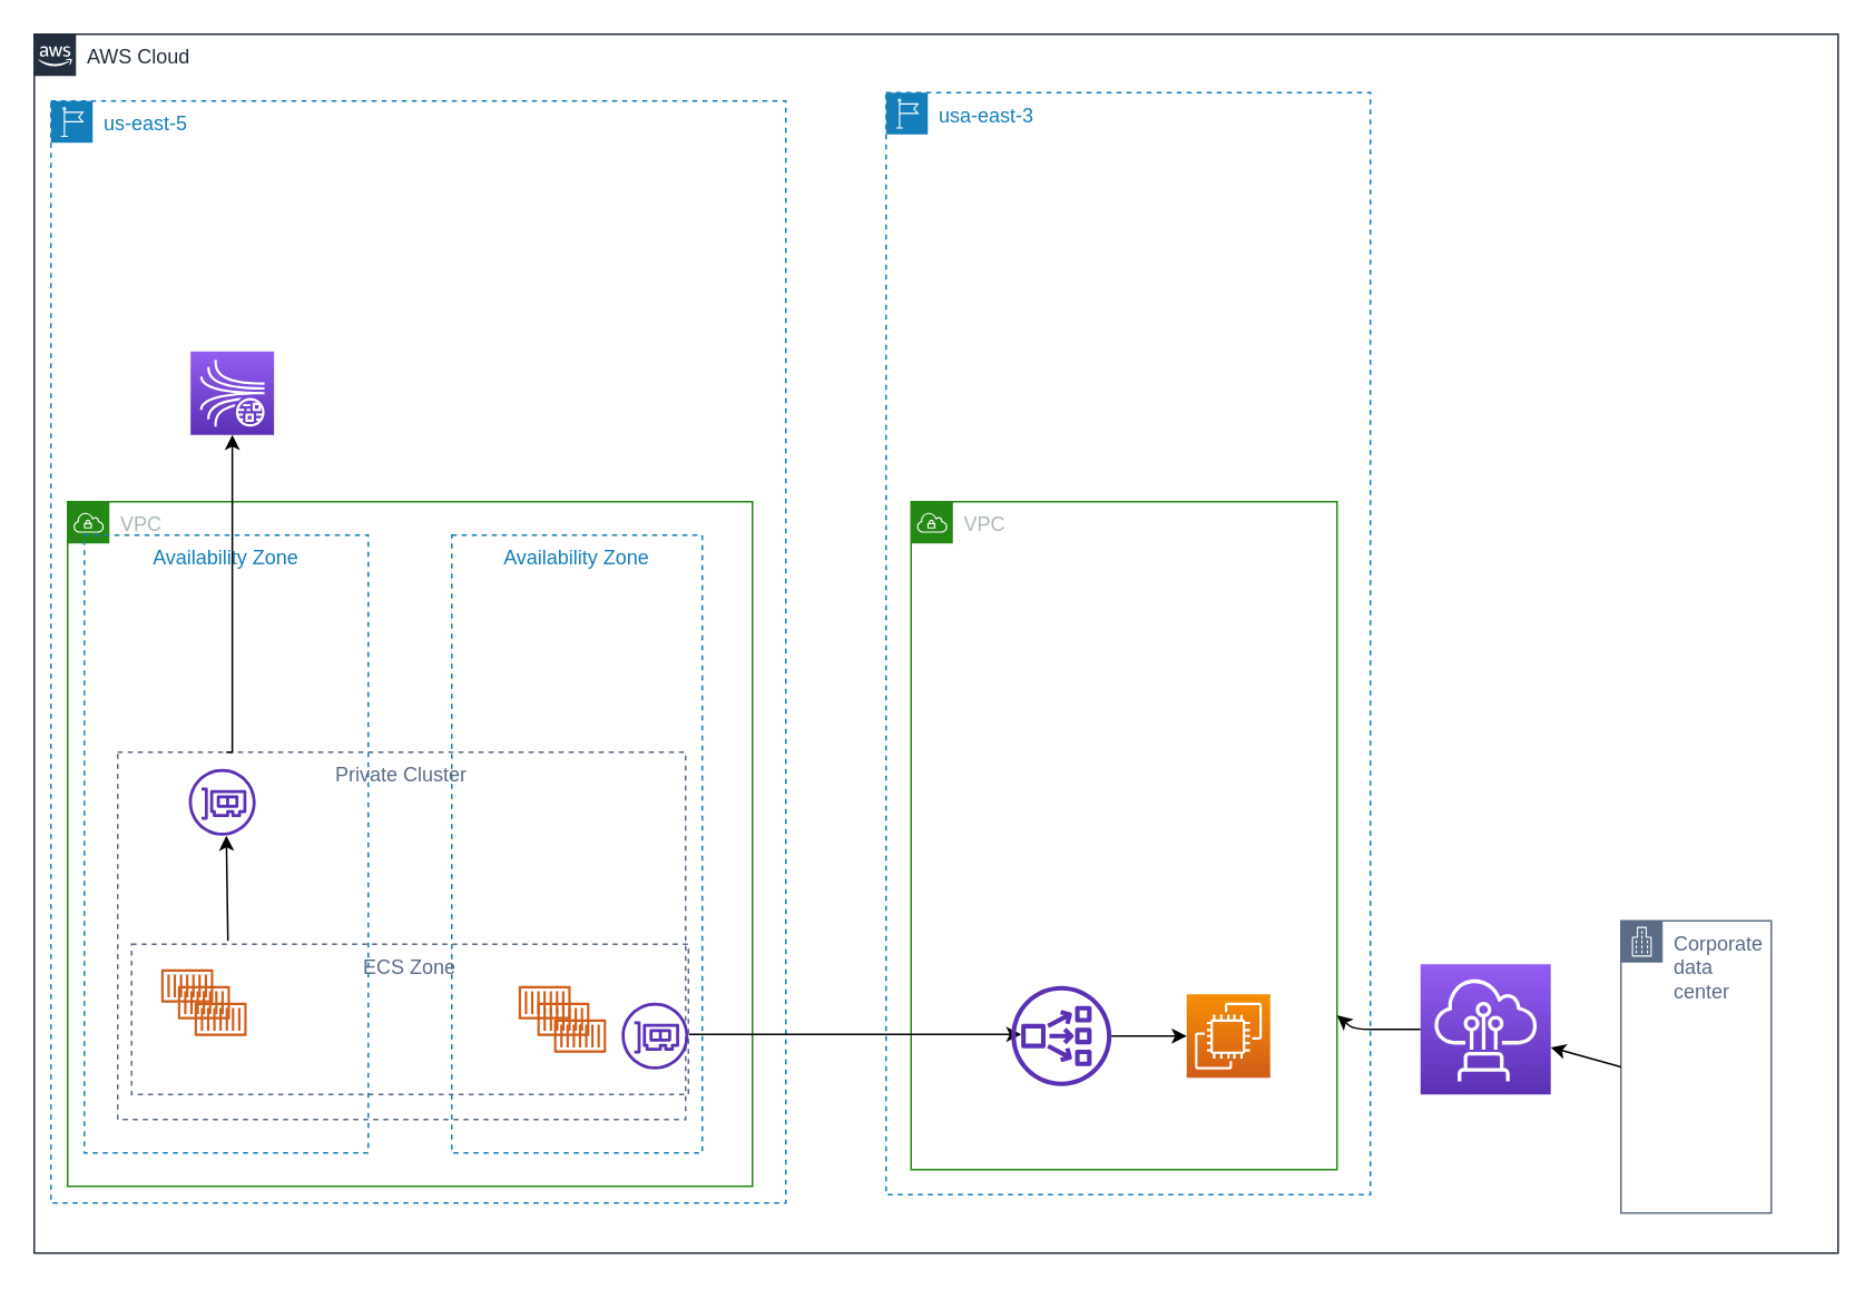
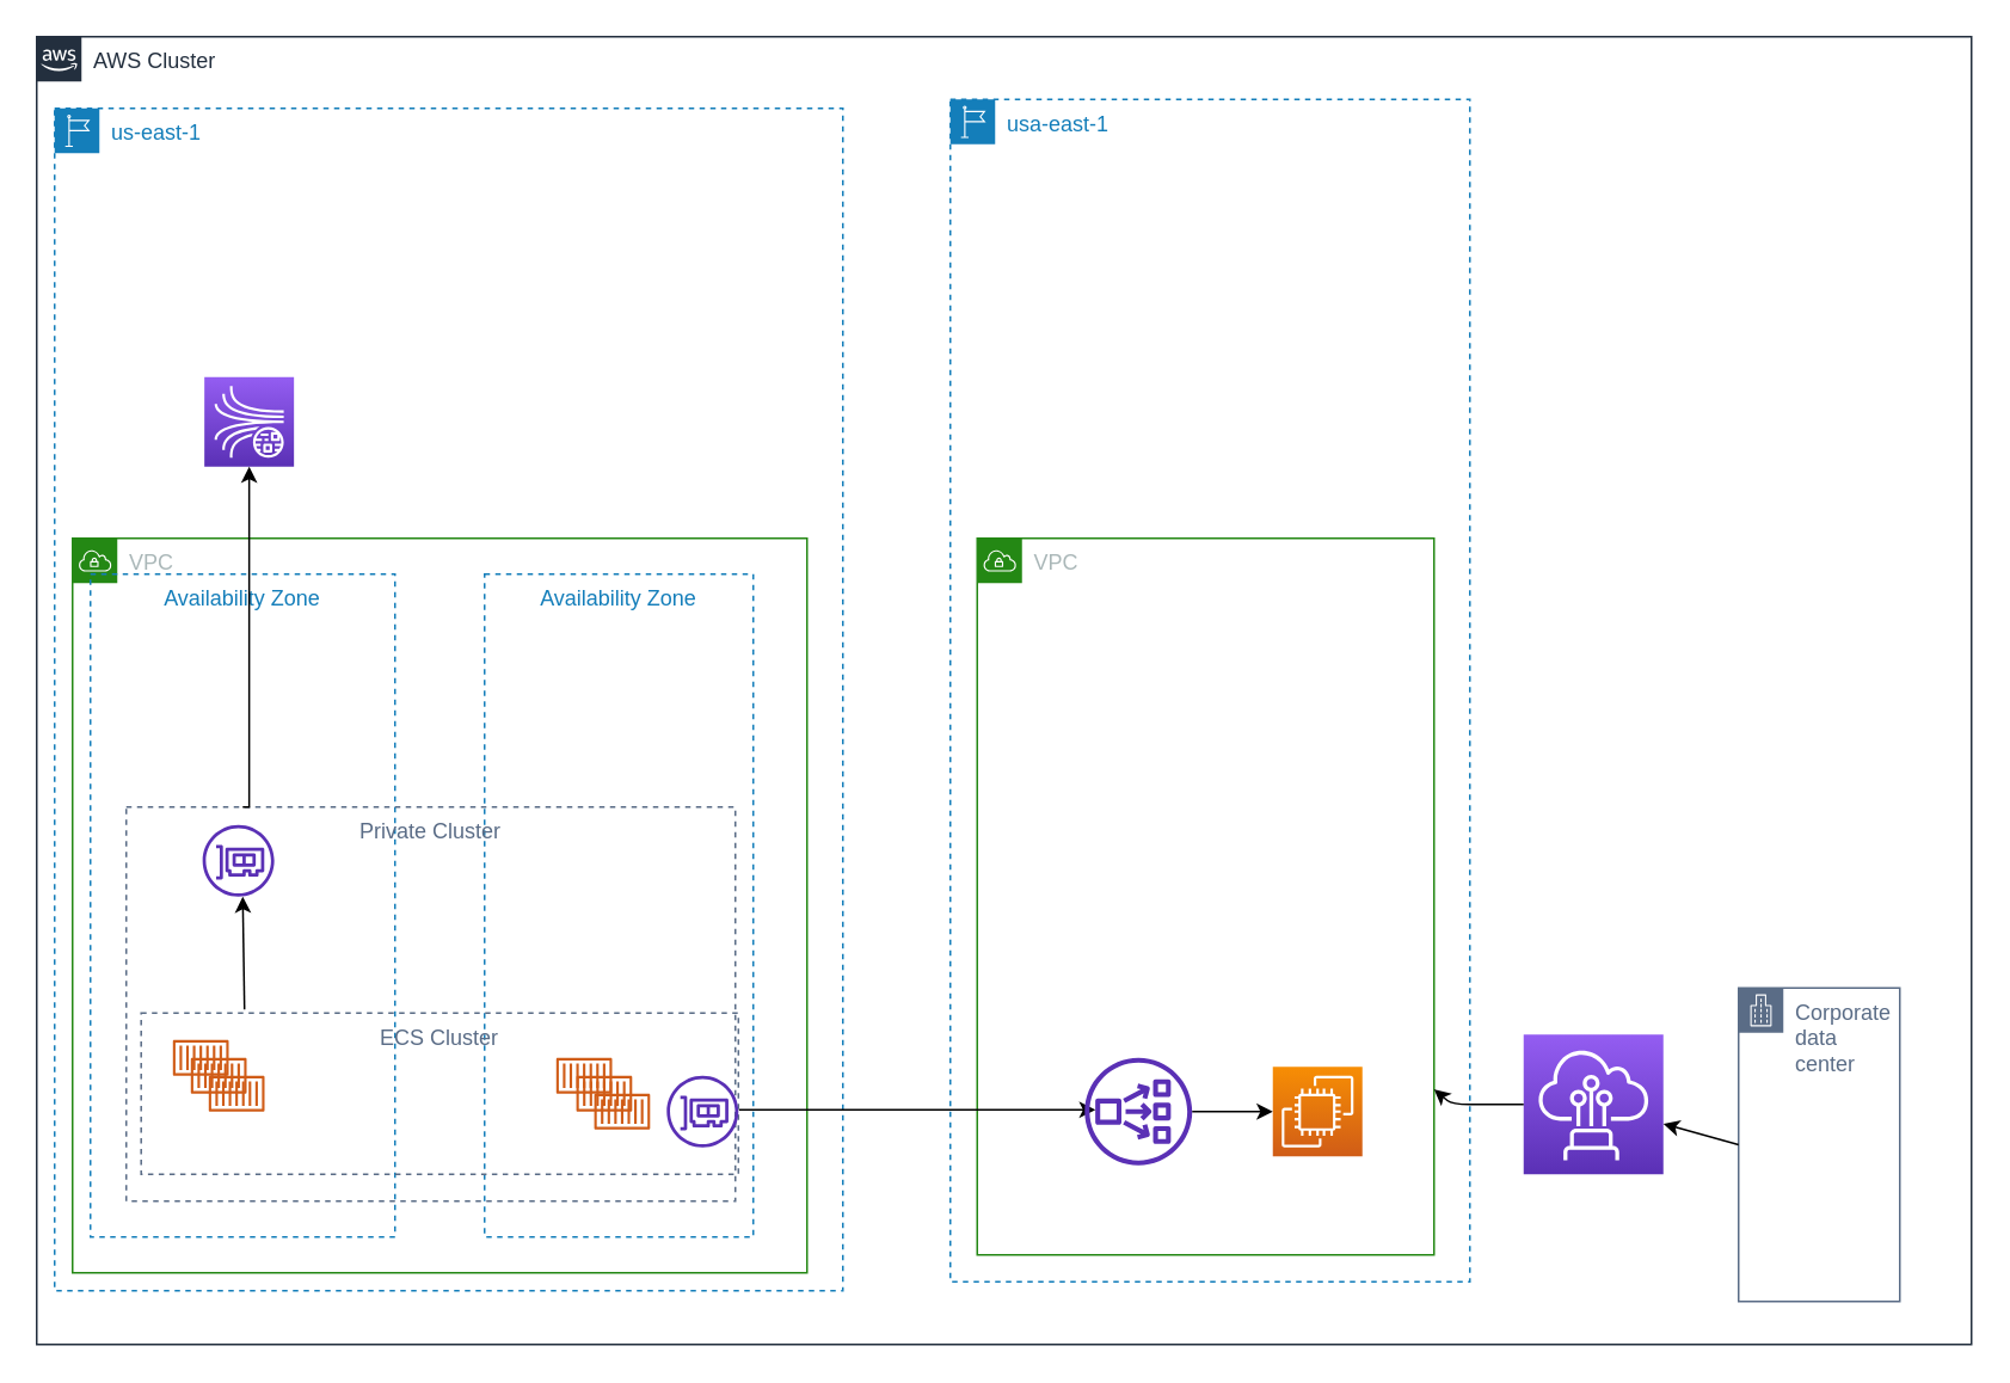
  <mxCell id="0" />
  <mxCell id="1" parent="0" />
- <mxCell id="2" value="AWS Cloud" style="points=[[0,0],[0.25,0],[0.5,0],[0.75,0],[1,0],[1,0.25],[1,0.5],[1,0.75],[1,1],[0.75,1],[0.5,1],[0.25,1],[0,1],[0,0.75],[0,0.5],[0,0.25]];outlineConnect=0;gradientColor=none;html=1;whiteSpace=wrap;fontSize=12;fontStyle=0;shape=mxgraph.aws4.group;grIcon=mxgraph.aws4.group_aws_cloud_alt;strokeColor=#232F3E;fillColor=none;verticalAlign=top;align=left;spacingLeft=30;fontColor=#232F3E;dashed=0;" vertex="1" parent="1"><mxGeometry x="20" y="20" width="1080" height="730" as="geometry" /></mxCell>
- <mxCell id="3" value="us-east-5" style="points=[[0,0],[0.25,0],[0.5,0],[0.75,0],[1,0],[1,0.25],[1,0.5],[1,0.75],[1,1],[0.75,1],[0.5,1],[0.25,1],[0,1],[0,0.75],[0,0.5],[0,0.25]];outlineConnect=0;gradientColor=none;html=1;whiteSpace=wrap;fontSize=12;fontStyle=0;shape=mxgraph.aws4.group;grIcon=mxgraph.aws4.group_region;strokeColor=#147EBA;fillColor=none;verticalAlign=top;align=left;spacingLeft=30;fontColor=#147EBA;dashed=1;" vertex="1" parent="1"><mxGeometry x="30" y="60" width="440" height="660" as="geometry" /></mxCell>
- <mxCell id="4" value="usa-east-3" style="points=[[0,0],[0.25,0],[0.5,0],[0.75,0],[1,0],[1,0.25],[1,0.5],[1,0.75],[1,1],[0.75,1],[0.5,1],[0.25,1],[0,1],[0,0.75],[0,0.5],[0,0.25]];outlineConnect=0;gradientColor=none;html=1;whiteSpace=wrap;fontSize=12;fontStyle=0;shape=mxgraph.aws4.group;grIcon=mxgraph.aws4.group_region;strokeColor=#147EBA;fillColor=none;verticalAlign=top;align=left;spacingLeft=30;fontColor=#147EBA;dashed=1;" vertex="1" parent="1"><mxGeometry x="530" y="55" width="290" height="660" as="geometry" /></mxCell>
+ <mxCell id="2" value="AWS Cluster" style="points=[[0,0],[0.25,0],[0.5,0],[0.75,0],[1,0],[1,0.25],[1,0.5],[1,0.75],[1,1],[0.75,1],[0.5,1],[0.25,1],[0,1],[0,0.75],[0,0.5],[0,0.25]];outlineConnect=0;gradientColor=none;html=1;whiteSpace=wrap;fontSize=12;fontStyle=0;shape=mxgraph.aws4.group;grIcon=mxgraph.aws4.group_aws_cloud_alt;strokeColor=#232F3E;fillColor=none;verticalAlign=top;align=left;spacingLeft=30;fontColor=#232F3E;dashed=0;" vertex="1" parent="1"><mxGeometry x="20" y="20" width="1080" height="730" as="geometry" /></mxCell>
+ <mxCell id="3" value="us-east-1" style="points=[[0,0],[0.25,0],[0.5,0],[0.75,0],[1,0],[1,0.25],[1,0.5],[1,0.75],[1,1],[0.75,1],[0.5,1],[0.25,1],[0,1],[0,0.75],[0,0.5],[0,0.25]];outlineConnect=0;gradientColor=none;html=1;whiteSpace=wrap;fontSize=12;fontStyle=0;shape=mxgraph.aws4.group;grIcon=mxgraph.aws4.group_region;strokeColor=#147EBA;fillColor=none;verticalAlign=top;align=left;spacingLeft=30;fontColor=#147EBA;dashed=1;" vertex="1" parent="1"><mxGeometry x="30" y="60" width="440" height="660" as="geometry" /></mxCell>
+ <mxCell id="4" value="usa-east-1" style="points=[[0,0],[0.25,0],[0.5,0],[0.75,0],[1,0],[1,0.25],[1,0.5],[1,0.75],[1,1],[0.75,1],[0.5,1],[0.25,1],[0,1],[0,0.75],[0,0.5],[0,0.25]];outlineConnect=0;gradientColor=none;html=1;whiteSpace=wrap;fontSize=12;fontStyle=0;shape=mxgraph.aws4.group;grIcon=mxgraph.aws4.group_region;strokeColor=#147EBA;fillColor=none;verticalAlign=top;align=left;spacingLeft=30;fontColor=#147EBA;dashed=1;" vertex="1" parent="1"><mxGeometry x="530" y="55" width="290" height="660" as="geometry" /></mxCell>
  <mxCell id="5" value="VPC" style="points=[[0,0],[0.25,0],[0.5,0],[0.75,0],[1,0],[1,0.25],[1,0.5],[1,0.75],[1,1],[0.75,1],[0.5,1],[0.25,1],[0,1],[0,0.75],[0,0.5],[0,0.25]];outlineConnect=0;gradientColor=none;html=1;whiteSpace=wrap;fontSize=12;fontStyle=0;shape=mxgraph.aws4.group;grIcon=mxgraph.aws4.group_vpc;strokeColor=#248814;fillColor=none;verticalAlign=top;align=left;spacingLeft=30;fontColor=#AAB7B8;dashed=0;" vertex="1" parent="1"><mxGeometry x="40" y="300" width="410" height="410" as="geometry" /></mxCell>
  <mxCell id="6" value="Availability Zone" style="fillColor=none;strokeColor=#147EBA;dashed=1;verticalAlign=top;fontStyle=0;fontColor=#147EBA;" vertex="1" parent="1"><mxGeometry x="50" y="320" width="170" height="370" as="geometry" /></mxCell>
  <mxCell id="7" value="Availability Zone" style="fillColor=none;strokeColor=#147EBA;dashed=1;verticalAlign=top;fontStyle=0;fontColor=#147EBA;" vertex="1" parent="1"><mxGeometry x="270" y="320" width="150" height="370" as="geometry" /></mxCell>
  <mxCell id="8" value="Private Cluster" style="fillColor=none;strokeColor=#5A6C86;dashed=1;verticalAlign=top;fontStyle=0;fontColor=#5A6C86;" vertex="1" parent="1"><mxGeometry x="70" y="450" width="340" height="220" as="geometry" /></mxCell>
  <mxCell id="9" value="" style="outlineConnect=0;fontColor=#232F3E;gradientColor=none;fillColor=#D05C17;strokeColor=none;dashed=0;verticalLabelPosition=bottom;verticalAlign=top;align=center;html=1;fontSize=12;fontStyle=0;aspect=fixed;pointerEvents=1;shape=mxgraph.aws4.container_1;" vertex="1" parent="1"><mxGeometry x="96" y="580" width="31.2" height="20" as="geometry" /></mxCell>
  <mxCell id="10" value="" style="outlineConnect=0;fontColor=#232F3E;gradientColor=none;fillColor=#D05C17;strokeColor=none;dashed=0;verticalLabelPosition=bottom;verticalAlign=top;align=center;html=1;fontSize=12;fontStyle=0;aspect=fixed;pointerEvents=1;shape=mxgraph.aws4.container_1;" vertex="1" parent="1"><mxGeometry x="106" y="590" width="31.2" height="20" as="geometry" /></mxCell>
  <mxCell id="11" value="" style="outlineConnect=0;fontColor=#232F3E;gradientColor=none;fillColor=#D05C17;strokeColor=none;dashed=0;verticalLabelPosition=bottom;verticalAlign=top;align=center;html=1;fontSize=12;fontStyle=0;aspect=fixed;pointerEvents=1;shape=mxgraph.aws4.container_1;" vertex="1" parent="1"><mxGeometry x="116" y="600" width="31.2" height="20" as="geometry" /></mxCell>
  <mxCell id="12" value="" style="outlineConnect=0;fontColor=#232F3E;gradientColor=none;fillColor=#D05C17;strokeColor=none;dashed=0;verticalLabelPosition=bottom;verticalAlign=top;align=center;html=1;fontSize=12;fontStyle=0;aspect=fixed;pointerEvents=1;shape=mxgraph.aws4.container_1;" vertex="1" parent="1"><mxGeometry x="310" y="590" width="31.2" height="20" as="geometry" /></mxCell>
  <mxCell id="13" value="" style="outlineConnect=0;fontColor=#232F3E;gradientColor=none;fillColor=#D05C17;strokeColor=none;dashed=0;verticalLabelPosition=bottom;verticalAlign=top;align=center;html=1;fontSize=12;fontStyle=0;aspect=fixed;pointerEvents=1;shape=mxgraph.aws4.container_1;" vertex="1" parent="1"><mxGeometry x="321.2" y="600" width="31.2" height="20" as="geometry" /></mxCell>
  <mxCell id="14" value="" style="outlineConnect=0;fontColor=#232F3E;gradientColor=none;fillColor=#D05C17;strokeColor=none;dashed=0;verticalLabelPosition=bottom;verticalAlign=top;align=center;html=1;fontSize=12;fontStyle=0;aspect=fixed;pointerEvents=1;shape=mxgraph.aws4.container_1;" vertex="1" parent="1"><mxGeometry x="331.2" y="610" width="31.2" height="20" as="geometry" /></mxCell>
  <mxCell id="15" value="VPC" style="points=[[0,0],[0.25,0],[0.5,0],[0.75,0],[1,0],[1,0.25],[1,0.5],[1,0.75],[1,1],[0.75,1],[0.5,1],[0.25,1],[0,1],[0,0.75],[0,0.5],[0,0.25]];outlineConnect=0;gradientColor=none;html=1;whiteSpace=wrap;fontSize=12;fontStyle=0;shape=mxgraph.aws4.group;grIcon=mxgraph.aws4.group_vpc;strokeColor=#248814;fillColor=none;verticalAlign=top;align=left;spacingLeft=30;fontColor=#AAB7B8;dashed=0;" vertex="1" parent="1"><mxGeometry x="545" y="300" width="255" height="400" as="geometry" /></mxCell>
  <mxCell id="16" style="edgeStyle=orthogonalEdgeStyle;rounded=0;orthogonalLoop=1;jettySize=auto;html=1;" edge="1" parent="1"><mxGeometry relative="1" as="geometry"><mxPoint x="412" y="619" as="sourcePoint" /><mxPoint x="611" y="619" as="targetPoint" /><Array as="points" /></mxGeometry></mxCell>
- <mxCell id="17" value="ECS Zone" style="fillColor=none;strokeColor=#5A6C86;dashed=1;verticalAlign=top;fontStyle=0;fontColor=#5A6C86;" vertex="1" parent="1"><mxGeometry x="78.3" y="565" width="333.4" height="90" as="geometry" /></mxCell>
+ <mxCell id="17" value="ECS Cluster" style="fillColor=none;strokeColor=#5A6C86;dashed=1;verticalAlign=top;fontStyle=0;fontColor=#5A6C86;" vertex="1" parent="1"><mxGeometry x="78.3" y="565" width="333.4" height="90" as="geometry" /></mxCell>
  <mxCell id="18" value="" style="points=[[0,0,0],[0.25,0,0],[0.5,0,0],[0.75,0,0],[1,0,0],[0,1,0],[0.25,1,0],[0.5,1,0],[0.75,1,0],[1,1,0],[0,0.25,0],[0,0.5,0],[0,0.75,0],[1,0.25,0],[1,0.5,0],[1,0.75,0]];outlineConnect=0;fontColor=#232F3E;gradientColor=#945DF2;gradientDirection=north;fillColor=#5A30B5;strokeColor=#ffffff;dashed=0;verticalLabelPosition=bottom;verticalAlign=top;align=center;html=1;fontSize=12;fontStyle=0;aspect=fixed;shape=mxgraph.aws4.resourceIcon;resIcon=mxgraph.aws4.kinesis_data_streams;" vertex="1" parent="1"><mxGeometry x="113.6" y="210" width="50" height="50" as="geometry" /></mxCell>
  <mxCell id="19" value="" style="endArrow=classic;html=1;exitX=0.173;exitY=-0.022;exitDx=0;exitDy=0;exitPerimeter=0;entryX=0.5;entryY=1;entryDx=0;entryDy=0;entryPerimeter=0;" edge="1" parent="1" source="17"><mxGeometry width="50" height="50" relative="1" as="geometry"><mxPoint x="330" y="490" as="sourcePoint" /><mxPoint x="135" y="500" as="targetPoint" /></mxGeometry></mxCell>
  <mxCell id="20" style="edgeStyle=orthogonalEdgeStyle;rounded=0;orthogonalLoop=1;jettySize=auto;html=1;exitX=0.5;exitY=0;exitDx=0;exitDy=0;exitPerimeter=0;entryX=0.5;entryY=1;entryDx=0;entryDy=0;entryPerimeter=0;" edge="1" parent="1" target="18"><mxGeometry relative="1" as="geometry"><mxPoint x="135" y="450" as="sourcePoint" /><Array as="points"><mxPoint x="139" y="450" /></Array></mxGeometry></mxCell>
  <mxCell id="21" value="" style="outlineConnect=0;fontColor=#232F3E;gradientColor=none;fillColor=#5A30B5;strokeColor=none;dashed=0;verticalLabelPosition=bottom;verticalAlign=top;align=center;html=1;fontSize=12;fontStyle=0;aspect=fixed;pointerEvents=1;shape=mxgraph.aws4.network_load_balancer;" vertex="1" parent="1"><mxGeometry x="605" y="590" width="60" height="60" as="geometry" /></mxCell>
  <mxCell id="22" value="" style="outlineConnect=0;fontColor=#232F3E;gradientColor=none;fillColor=#5A30B5;strokeColor=none;dashed=0;verticalLabelPosition=bottom;verticalAlign=top;align=center;html=1;fontSize=12;fontStyle=0;aspect=fixed;pointerEvents=1;shape=mxgraph.aws4.elastic_network_interface;" vertex="1" parent="1"><mxGeometry x="112.6" y="460" width="40" height="40" as="geometry" /></mxCell>
  <mxCell id="23" value="" style="outlineConnect=0;fontColor=#232F3E;gradientColor=none;fillColor=#5A30B5;strokeColor=none;dashed=0;verticalLabelPosition=bottom;verticalAlign=top;align=center;html=1;fontSize=12;fontStyle=0;aspect=fixed;pointerEvents=1;shape=mxgraph.aws4.elastic_network_interface;" vertex="1" parent="1"><mxGeometry x="371.7" y="600" width="40" height="40" as="geometry" /></mxCell>
  <mxCell id="24" value="Corporate data center" style="points=[[0,0],[0.25,0],[0.5,0],[0.75,0],[1,0],[1,0.25],[1,0.5],[1,0.75],[1,1],[0.75,1],[0.5,1],[0.25,1],[0,1],[0,0.75],[0,0.5],[0,0.25]];outlineConnect=0;gradientColor=none;html=1;whiteSpace=wrap;fontSize=12;fontStyle=0;shape=mxgraph.aws4.group;grIcon=mxgraph.aws4.group_corporate_data_center;strokeColor=#5A6C86;fillColor=none;verticalAlign=top;align=left;spacingLeft=30;fontColor=#5A6C86;dashed=0;" vertex="1" parent="1"><mxGeometry x="970" y="551" width="90" height="175" as="geometry" /></mxCell>
  <mxCell id="25" value="" style="points=[[0,0,0],[0.25,0,0],[0.5,0,0],[0.75,0,0],[1,0,0],[0,1,0],[0.25,1,0],[0.5,1,0],[0.75,1,0],[1,1,0],[0,0.25,0],[0,0.5,0],[0,0.75,0],[1,0.25,0],[1,0.5,0],[1,0.75,0]];outlineConnect=0;fontColor=#232F3E;gradientColor=#F78E04;gradientDirection=north;fillColor=#D05C17;strokeColor=#ffffff;dashed=0;verticalLabelPosition=bottom;verticalAlign=top;align=center;html=1;fontSize=12;fontStyle=0;aspect=fixed;shape=mxgraph.aws4.resourceIcon;resIcon=mxgraph.aws4.ec2;" vertex="1" parent="1"><mxGeometry x="710" y="595" width="50" height="50" as="geometry" /></mxCell>
  <mxCell id="26" value="" style="endArrow=classic;html=1;entryX=0;entryY=0.5;entryDx=0;entryDy=0;entryPerimeter=0;" edge="1" parent="1" source="21" target="25"><mxGeometry width="50" height="50" relative="1" as="geometry"><mxPoint x="550" y="430" as="sourcePoint" /><mxPoint x="600" y="380" as="targetPoint" /></mxGeometry></mxCell>
  <mxCell id="27" value="" style="points=[[0,0,0],[0.25,0,0],[0.5,0,0],[0.75,0,0],[1,0,0],[0,1,0],[0.25,1,0],[0.5,1,0],[0.75,1,0],[1,1,0],[0,0.25,0],[0,0.5,0],[0,0.75,0],[1,0.25,0],[1,0.5,0],[1,0.75,0]];outlineConnect=0;fontColor=#232F3E;gradientColor=#945DF2;gradientDirection=north;fillColor=#5A30B5;strokeColor=#ffffff;dashed=0;verticalLabelPosition=bottom;verticalAlign=top;align=center;html=1;fontSize=12;fontStyle=0;aspect=fixed;shape=mxgraph.aws4.resourceIcon;resIcon=mxgraph.aws4.direct_connect;" vertex="1" parent="1"><mxGeometry x="850" y="577" width="78" height="78" as="geometry" /></mxCell>
  <mxCell id="28" value="" style="endArrow=classic;html=1;exitX=0;exitY=0.5;exitDx=0;exitDy=0;" edge="1" parent="1" source="24" target="27"><mxGeometry width="50" height="50" relative="1" as="geometry"><mxPoint x="550" y="430" as="sourcePoint" /><mxPoint x="600" y="380" as="targetPoint" /></mxGeometry></mxCell>
  <mxCell id="29" value="" style="endArrow=classic;html=1;" edge="1" parent="1" source="27" target="15"><mxGeometry width="50" height="50" relative="1" as="geometry"><mxPoint x="550" y="430" as="sourcePoint" /><mxPoint x="600" y="380" as="targetPoint" /><Array as="points"><mxPoint x="810" y="616" /></Array></mxGeometry></mxCell>
